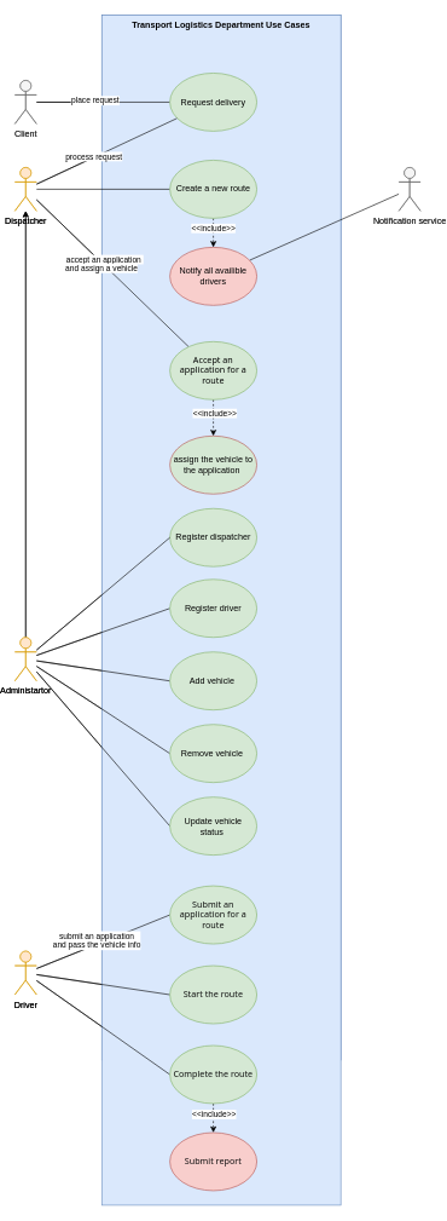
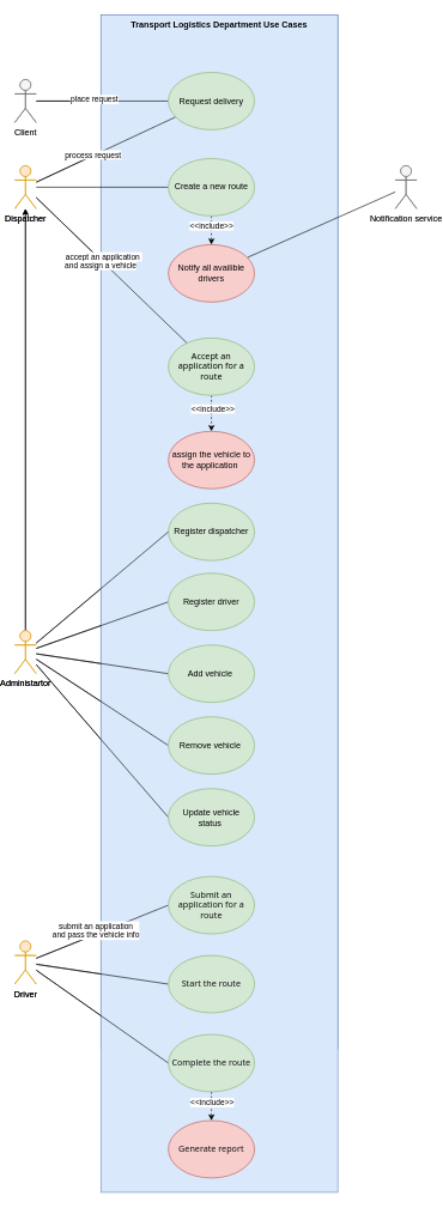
  <mxCell id="0" />
  <mxCell id="1" parent="0" />
  <mxCell id="2" value="&lt;b&gt;Transport Logistics Department Use Cases&lt;/b&gt;" style="rounded=0;whiteSpace=wrap;html=1;verticalAlign=top;fillColor=#dae8fc;strokeColor=#6c8ebf;" parent="1" vertex="1"><mxGeometry x="140" y="20" width="330" height="1440" as="geometry" /></mxCell>
  <mxCell id="3" value="Dispatcher" style="shape=umlActor;verticalLabelPosition=bottom;verticalAlign=top;html=1;outlineConnect=0;fillColor=#ffe6cc;strokeColor=#d79b00;" parent="1" vertex="1"><mxGeometry x="20" y="230" width="30" height="60" as="geometry" /></mxCell>
  <mxCell id="4" style="edgeStyle=orthogonalEdgeStyle;rounded=0;orthogonalLoop=1;jettySize=auto;html=1;entryX=0;entryY=0.5;entryDx=0;entryDy=0;endArrow=none;endFill=0;" parent="1" source="6" target="7" edge="1"><mxGeometry relative="1" as="geometry" /></mxCell>
  <mxCell id="5" value="place request" style="edgeLabel;html=1;align=center;verticalAlign=middle;resizable=0;points=[];" parent="4" vertex="1" connectable="0"><mxGeometry x="-0.131" y="3" relative="1" as="geometry"><mxPoint as="offset" /></mxGeometry></mxCell>
  <mxCell id="6" value="Client&lt;div&gt;&lt;br&gt;&lt;/div&gt;" style="shape=umlActor;verticalLabelPosition=bottom;verticalAlign=top;html=1;outlineConnect=0;fillColor=#f5f5f5;strokeColor=#666666;fontColor=#333333;" parent="1" vertex="1"><mxGeometry x="20" y="110" width="30" height="60" as="geometry" /></mxCell>
  <mxCell id="7" value="Request delivery" style="ellipse;whiteSpace=wrap;html=1;fillColor=#d5e8d4;strokeColor=#82b366;" parent="1" vertex="1"><mxGeometry x="234" y="100" width="120" height="80" as="geometry" /></mxCell>
  <mxCell id="8" style="edgeStyle=none;rounded=0;orthogonalLoop=1;jettySize=auto;html=1;entryX=0.08;entryY=0.78;entryDx=0;entryDy=0;entryPerimeter=0;endArrow=none;endFill=0;" parent="1" source="3" target="7" edge="1"><mxGeometry relative="1" as="geometry" /></mxCell>
  <mxCell id="9" value="process request" style="edgeLabel;html=1;align=center;verticalAlign=middle;resizable=0;points=[];" parent="8" vertex="1" connectable="0"><mxGeometry x="-0.19" y="2" relative="1" as="geometry"><mxPoint x="1" as="offset" /></mxGeometry></mxCell>
  <mxCell id="10" style="edgeStyle=orthogonalEdgeStyle;rounded=0;orthogonalLoop=1;jettySize=auto;html=1;dashed=1;" edge="1" parent="1" source="12" target="26"><mxGeometry relative="1" as="geometry" /></mxCell>
  <mxCell id="11" value="&amp;lt;&amp;lt;include&amp;gt;&amp;gt;" style="edgeLabel;html=1;align=center;verticalAlign=middle;resizable=0;points=[];labelBackgroundColor=none;" vertex="1" connectable="0" parent="10"><mxGeometry x="-0.27" y="-2" relative="1" as="geometry"><mxPoint as="offset" /></mxGeometry></mxCell>
  <mxCell id="12" value="Notify all availible drivers" style="ellipse;whiteSpace=wrap;html=1;fillColor=#d5e8d4;strokeColor=#82b366;" parent="1" vertex="1"><mxGeometry x="234" y="220" width="120" height="80" as="geometry" /></mxCell>
  <mxCell id="13" style="edgeStyle=none;rounded=0;orthogonalLoop=1;jettySize=auto;html=1;" parent="1" source="18" target="3" edge="1"><mxGeometry relative="1" as="geometry" /></mxCell>
  <mxCell id="14" style="edgeStyle=none;rounded=0;orthogonalLoop=1;jettySize=auto;html=1;entryX=0;entryY=0.5;entryDx=0;entryDy=0;endArrow=none;endFill=0;" parent="1" source="18" target="22" edge="1"><mxGeometry relative="1" as="geometry" /></mxCell>
  <mxCell id="15" style="edgeStyle=none;rounded=0;orthogonalLoop=1;jettySize=auto;html=1;entryX=0;entryY=0.5;entryDx=0;entryDy=0;endArrow=none;endFill=0;" parent="1" source="18" target="23" edge="1"><mxGeometry relative="1" as="geometry" /></mxCell>
  <mxCell id="16" style="edgeStyle=none;rounded=0;orthogonalLoop=1;jettySize=auto;html=1;entryX=0;entryY=0.5;entryDx=0;entryDy=0;endArrow=none;endFill=0;" parent="1" source="18" target="24" edge="1"><mxGeometry relative="1" as="geometry" /></mxCell>
  <mxCell id="17" style="edgeStyle=none;rounded=0;orthogonalLoop=1;jettySize=auto;html=1;entryX=0;entryY=0.5;entryDx=0;entryDy=0;endArrow=none;endFill=0;" parent="1" source="18" target="25" edge="1"><mxGeometry relative="1" as="geometry" /></mxCell>
  <mxCell id="18" value="Administartor" style="shape=umlActor;verticalLabelPosition=bottom;verticalAlign=top;html=1;outlineConnect=0;fillColor=#ffe6cc;strokeColor=#d79b00;" parent="1" vertex="1"><mxGeometry x="20" y="877.6" width="30" height="60" as="geometry" /></mxCell>
  <mxCell id="19" value="Notification service" style="shape=umlActor;verticalLabelPosition=bottom;verticalAlign=top;html=1;outlineConnect=0;fillColor=#f5f5f5;fontColor=#333333;strokeColor=#666666;" parent="1" vertex="1"><mxGeometry x="550" y="230" width="30" height="60" as="geometry" /></mxCell>
  <mxCell id="20" value="Register dispatcher" style="ellipse;whiteSpace=wrap;html=1;fillColor=#d5e8d4;strokeColor=#82b366;" parent="1" vertex="1"><mxGeometry x="234" y="700" width="120" height="80" as="geometry" /></mxCell>
  <mxCell id="21" style="edgeStyle=none;rounded=0;orthogonalLoop=1;jettySize=auto;html=1;endArrow=none;endFill=0;entryX=0;entryY=0.5;entryDx=0;entryDy=0;" parent="1" source="18" target="20" edge="1"><mxGeometry relative="1" as="geometry"><mxPoint x="150" y="780" as="targetPoint" /></mxGeometry></mxCell>
  <mxCell id="22" value="Register driver" style="ellipse;whiteSpace=wrap;html=1;fillColor=#d5e8d4;strokeColor=#82b366;" parent="1" vertex="1"><mxGeometry x="234" y="797.6" width="120" height="80" as="geometry" /></mxCell>
  <mxCell id="23" value="Add vehicle&amp;nbsp;" style="ellipse;whiteSpace=wrap;html=1;fillColor=#d5e8d4;strokeColor=#82b366;" parent="1" vertex="1"><mxGeometry x="234" y="897.6" width="120" height="80" as="geometry" /></mxCell>
  <mxCell id="24" value="Remove vehicle&amp;nbsp;" style="ellipse;whiteSpace=wrap;html=1;fillColor=#d5e8d4;strokeColor=#82b366;" parent="1" vertex="1"><mxGeometry x="234" y="997.6" width="120" height="80" as="geometry" /></mxCell>
  <mxCell id="25" value="Update vehicle status&amp;nbsp;" style="ellipse;whiteSpace=wrap;html=1;fillColor=#d5e8d4;strokeColor=#82b366;" parent="1" vertex="1"><mxGeometry x="234" y="1097.6" width="120" height="80" as="geometry" /></mxCell>
  <mxCell id="26" value="Create a new route" style="ellipse;whiteSpace=wrap;html=1;fillColor=#f8cecc;strokeColor=#b85450;" vertex="1" parent="1"><mxGeometry x="234" y="350" width="120" height="80" as="geometry" /></mxCell>
  <mxCell id="27" style="rounded=0;orthogonalLoop=1;jettySize=auto;html=1;entryX=0;entryY=0.5;entryDx=0;entryDy=0;endArrow=none;endFill=0;" edge="1" parent="1" source="31" target="35"><mxGeometry relative="1" as="geometry" /></mxCell>
  <mxCell id="28" value="submit an application&lt;div&gt;and pass the vehicle info&lt;br&gt;&lt;/div&gt;" style="edgeLabel;html=1;align=center;verticalAlign=bottom;resizable=0;points=[];" vertex="1" connectable="0" parent="27"><mxGeometry x="-0.003" y="1" relative="1" as="geometry"><mxPoint x="-9" y="14" as="offset" /></mxGeometry></mxCell>
  <mxCell id="29" style="rounded=0;orthogonalLoop=1;jettySize=auto;html=1;entryX=0;entryY=0.5;entryDx=0;entryDy=0;endArrow=none;endFill=0;" edge="1" parent="1" source="31" target="36"><mxGeometry relative="1" as="geometry" /></mxCell>
  <mxCell id="30" style="rounded=0;orthogonalLoop=1;jettySize=auto;html=1;entryX=0;entryY=0.5;entryDx=0;entryDy=0;endArrow=none;endFill=0;" edge="1" parent="1" source="31" target="37"><mxGeometry relative="1" as="geometry" /></mxCell>
  <mxCell id="31" value="Driver" style="shape=umlActor;verticalLabelPosition=bottom;verticalAlign=top;html=1;outlineConnect=0;fillColor=#ffe6cc;strokeColor=#d79b00;" vertex="1" parent="1"><mxGeometry x="20" y="1310" width="30" height="60" as="geometry" /></mxCell>
  <mxCell id="32" style="rounded=0;orthogonalLoop=1;jettySize=auto;html=1;endArrow=none;endFill=0;verticalAlign=bottom;" edge="1" parent="1" target="38" source="3"><mxGeometry relative="1" as="geometry"><mxPoint x="70" y="440" as="sourcePoint" /></mxGeometry></mxCell>
  <mxCell id="33" value="accept an application&amp;nbsp;" style="edgeLabel;html=1;align=center;verticalAlign=bottom;resizable=0;points=[];" vertex="1" connectable="0" parent="32"><mxGeometry x="-0.109" relative="1" as="geometry"><mxPoint as="offset" /></mxGeometry></mxCell>
  <mxCell id="34" value="&amp;nbsp; &amp;nbsp;and assign a vehicle" style="edgeLabel;html=1;align=center;verticalAlign=top;resizable=0;points=[];" vertex="1" connectable="0" parent="32"><mxGeometry x="-0.193" relative="1" as="geometry"><mxPoint as="offset" /></mxGeometry></mxCell>
  <mxCell id="35" value="&lt;span style=&quot;color: rgb(13, 13, 13); font-family: Söhne, ui-sans-serif, system-ui, -apple-system, &amp;quot;Segoe UI&amp;quot;, Roboto, Ubuntu, Cantarell, &amp;quot;Noto Sans&amp;quot;, sans-serif, &amp;quot;Helvetica Neue&amp;quot;, Arial, &amp;quot;Apple Color Emoji&amp;quot;, &amp;quot;Segoe UI Emoji&amp;quot;, &amp;quot;Segoe UI Symbol&amp;quot;, &amp;quot;Noto Color Emoji&amp;quot;; text-align: start; white-space-collapse: preserve;&quot;&gt;Submit an application for a route&lt;/span&gt;" style="ellipse;whiteSpace=wrap;html=1;fillColor=#d5e8d4;strokeColor=#82b366;labelBackgroundColor=none;" vertex="1" parent="1"><mxGeometry x="234" y="1220" width="120" height="80" as="geometry" /></mxCell>
  <mxCell id="36" value="&lt;span style=&quot;color: rgb(13, 13, 13); font-family: Söhne, ui-sans-serif, system-ui, -apple-system, &amp;quot;Segoe UI&amp;quot;, Roboto, Ubuntu, Cantarell, &amp;quot;Noto Sans&amp;quot;, sans-serif, &amp;quot;Helvetica Neue&amp;quot;, Arial, &amp;quot;Apple Color Emoji&amp;quot;, &amp;quot;Segoe UI Emoji&amp;quot;, &amp;quot;Segoe UI Symbol&amp;quot;, &amp;quot;Noto Color Emoji&amp;quot;; text-align: start; white-space-collapse: preserve;&quot;&gt;Start the route&lt;/span&gt;" style="ellipse;whiteSpace=wrap;html=1;fillColor=#d5e8d4;strokeColor=#82b366;labelBackgroundColor=none;" vertex="1" parent="1"><mxGeometry x="234" y="1330" width="120" height="80" as="geometry" /></mxCell>
  <mxCell id="37" value="&lt;span style=&quot;color: rgb(13, 13, 13); font-family: Söhne, ui-sans-serif, system-ui, -apple-system, &amp;quot;Segoe UI&amp;quot;, Roboto, Ubuntu, Cantarell, &amp;quot;Noto Sans&amp;quot;, sans-serif, &amp;quot;Helvetica Neue&amp;quot;, Arial, &amp;quot;Apple Color Emoji&amp;quot;, &amp;quot;Segoe UI Emoji&amp;quot;, &amp;quot;Segoe UI Symbol&amp;quot;, &amp;quot;Noto Color Emoji&amp;quot;; text-align: start; white-space-collapse: preserve;&quot;&gt;Complete the route&lt;/span&gt;" style="ellipse;whiteSpace=wrap;html=1;fillColor=#d5e8d4;strokeColor=#82b366;labelBackgroundColor=none;" vertex="1" parent="1"><mxGeometry x="234" y="1440" width="120" height="80" as="geometry" /></mxCell>
  <mxCell id="38" value="&lt;span style=&quot;font-family: Söhne, ui-sans-serif, system-ui, -apple-system, &amp;quot;Segoe UI&amp;quot;, Roboto, Ubuntu, Cantarell, &amp;quot;Noto Sans&amp;quot;, sans-serif, &amp;quot;Helvetica Neue&amp;quot;, Arial, &amp;quot;Apple Color Emoji&amp;quot;, &amp;quot;Segoe UI Emoji&amp;quot;, &amp;quot;Segoe UI Symbol&amp;quot;, &amp;quot;Noto Color Emoji&amp;quot;; text-align: start; white-space-collapse: preserve;&quot;&gt;Accept an application for a route&lt;/span&gt;" style="ellipse;whiteSpace=wrap;html=1;fillColor=#d5e8d4;strokeColor=#82b366;labelBackgroundColor=none;fontColor=default;" vertex="1" parent="1"><mxGeometry x="234" y="470" width="120" height="80" as="geometry" /></mxCell>
  <mxCell id="39" value="&lt;b&gt;Transport Logistics Department Use Cases&lt;/b&gt;" style="rounded=0;whiteSpace=wrap;html=1;verticalAlign=top;fillColor=#dae8fc;strokeColor=#6c8ebf;" vertex="1" parent="1"><mxGeometry x="140" y="20" width="330" height="1640" as="geometry" /></mxCell>
  <mxCell id="40" style="rounded=0;orthogonalLoop=1;jettySize=auto;html=1;entryX=0;entryY=0.5;entryDx=0;entryDy=0;endArrow=none;endFill=0;" edge="1" parent="1" source="41" target="65"><mxGeometry relative="1" as="geometry" /></mxCell>
  <mxCell id="41" value="Dispatcher" style="shape=umlActor;verticalLabelPosition=bottom;verticalAlign=top;html=1;outlineConnect=0;fillColor=#ffe6cc;strokeColor=#d79b00;" vertex="1" parent="1"><mxGeometry x="20" y="230" width="30" height="60" as="geometry" /></mxCell>
  <mxCell id="42" style="edgeStyle=orthogonalEdgeStyle;rounded=0;orthogonalLoop=1;jettySize=auto;html=1;entryX=0;entryY=0.5;entryDx=0;entryDy=0;endArrow=none;endFill=0;" edge="1" parent="1" source="44" target="45"><mxGeometry relative="1" as="geometry" /></mxCell>
  <mxCell id="43" value="place request" style="edgeLabel;html=1;align=center;verticalAlign=middle;resizable=0;points=[];" vertex="1" connectable="0" parent="42"><mxGeometry x="-0.131" y="3" relative="1" as="geometry"><mxPoint as="offset" /></mxGeometry></mxCell>
  <mxCell id="44" value="Client&lt;div&gt;&lt;br&gt;&lt;/div&gt;" style="shape=umlActor;verticalLabelPosition=bottom;verticalAlign=top;html=1;outlineConnect=0;fillColor=#f5f5f5;strokeColor=#666666;fontColor=#333333;" vertex="1" parent="1"><mxGeometry x="20" y="110" width="30" height="60" as="geometry" /></mxCell>
  <mxCell id="45" value="Request delivery" style="ellipse;whiteSpace=wrap;html=1;fillColor=#d5e8d4;strokeColor=#82b366;" vertex="1" parent="1"><mxGeometry x="234" y="100" width="120" height="80" as="geometry" /></mxCell>
  <mxCell id="46" style="edgeStyle=none;rounded=0;orthogonalLoop=1;jettySize=auto;html=1;entryX=0.08;entryY=0.78;entryDx=0;entryDy=0;entryPerimeter=0;endArrow=none;endFill=0;" edge="1" parent="1" source="41" target="45"><mxGeometry relative="1" as="geometry" /></mxCell>
  <mxCell id="47" value="process request" style="edgeLabel;html=1;align=center;verticalAlign=middle;resizable=0;points=[];" vertex="1" connectable="0" parent="46"><mxGeometry x="-0.19" y="2" relative="1" as="geometry"><mxPoint x="1" as="offset" /></mxGeometry></mxCell>
  <mxCell id="48" style="edgeStyle=none;rounded=0;orthogonalLoop=1;jettySize=auto;html=1;endArrow=none;endFill=0;" edge="1" parent="1" source="49" target="56"><mxGeometry relative="1" as="geometry" /></mxCell>
  <mxCell id="49" value="Notify all availible drivers" style="ellipse;whiteSpace=wrap;html=1;fillColor=#f8cecc;strokeColor=#b85450;" vertex="1" parent="1"><mxGeometry x="234" y="340" width="120" height="80" as="geometry" /></mxCell>
  <mxCell id="50" style="edgeStyle=none;rounded=0;orthogonalLoop=1;jettySize=auto;html=1;" edge="1" parent="1" source="55" target="41"><mxGeometry relative="1" as="geometry" /></mxCell>
  <mxCell id="51" style="edgeStyle=none;rounded=0;orthogonalLoop=1;jettySize=auto;html=1;entryX=0;entryY=0.5;entryDx=0;entryDy=0;endArrow=none;endFill=0;" edge="1" parent="1" source="55" target="59"><mxGeometry relative="1" as="geometry" /></mxCell>
  <mxCell id="52" style="edgeStyle=none;rounded=0;orthogonalLoop=1;jettySize=auto;html=1;entryX=0;entryY=0.5;entryDx=0;entryDy=0;endArrow=none;endFill=0;" edge="1" parent="1" source="55" target="60"><mxGeometry relative="1" as="geometry" /></mxCell>
  <mxCell id="53" style="edgeStyle=none;rounded=0;orthogonalLoop=1;jettySize=auto;html=1;entryX=0;entryY=0.5;entryDx=0;entryDy=0;endArrow=none;endFill=0;" edge="1" parent="1" source="55" target="61"><mxGeometry relative="1" as="geometry" /></mxCell>
  <mxCell id="54" style="edgeStyle=none;rounded=0;orthogonalLoop=1;jettySize=auto;html=1;entryX=0;entryY=0.5;entryDx=0;entryDy=0;endArrow=none;endFill=0;" edge="1" parent="1" source="55" target="62"><mxGeometry relative="1" as="geometry" /></mxCell>
  <mxCell id="55" value="Administartor" style="shape=umlActor;verticalLabelPosition=bottom;verticalAlign=top;html=1;outlineConnect=0;fillColor=#ffe6cc;strokeColor=#d79b00;" vertex="1" parent="1"><mxGeometry x="20" y="877.6" width="30" height="60" as="geometry" /></mxCell>
  <mxCell id="56" value="Notification service" style="shape=umlActor;verticalLabelPosition=bottom;verticalAlign=top;html=1;outlineConnect=0;fillColor=#f5f5f5;fontColor=#333333;strokeColor=#666666;" vertex="1" parent="1"><mxGeometry x="550" y="230" width="30" height="60" as="geometry" /></mxCell>
  <mxCell id="57" value="Register dispatcher" style="ellipse;whiteSpace=wrap;html=1;fillColor=#d5e8d4;strokeColor=#82b366;" vertex="1" parent="1"><mxGeometry x="234" y="700" width="120" height="80" as="geometry" /></mxCell>
  <mxCell id="58" style="edgeStyle=none;rounded=0;orthogonalLoop=1;jettySize=auto;html=1;endArrow=none;endFill=0;entryX=0;entryY=0.5;entryDx=0;entryDy=0;" edge="1" parent="1" source="55" target="57"><mxGeometry relative="1" as="geometry"><mxPoint x="150" y="780" as="targetPoint" /></mxGeometry></mxCell>
  <mxCell id="59" value="Register driver" style="ellipse;whiteSpace=wrap;html=1;fillColor=#d5e8d4;strokeColor=#82b366;" vertex="1" parent="1"><mxGeometry x="234" y="797.6" width="120" height="80" as="geometry" /></mxCell>
  <mxCell id="60" value="Add vehicle&amp;nbsp;" style="ellipse;whiteSpace=wrap;html=1;fillColor=#d5e8d4;strokeColor=#82b366;" vertex="1" parent="1"><mxGeometry x="234" y="897.6" width="120" height="80" as="geometry" /></mxCell>
  <mxCell id="61" value="Remove vehicle&amp;nbsp;" style="ellipse;whiteSpace=wrap;html=1;fillColor=#d5e8d4;strokeColor=#82b366;" vertex="1" parent="1"><mxGeometry x="234" y="997.6" width="120" height="80" as="geometry" /></mxCell>
  <mxCell id="62" value="Update vehicle status&amp;nbsp;" style="ellipse;whiteSpace=wrap;html=1;fillColor=#d5e8d4;strokeColor=#82b366;" vertex="1" parent="1"><mxGeometry x="234" y="1097.6" width="120" height="80" as="geometry" /></mxCell>
  <mxCell id="63" style="edgeStyle=orthogonalEdgeStyle;rounded=0;orthogonalLoop=1;jettySize=auto;html=1;entryX=0.5;entryY=0;entryDx=0;entryDy=0;dashed=1;" edge="1" parent="1" source="65" target="49"><mxGeometry relative="1" as="geometry" /></mxCell>
  <mxCell id="64" value="&amp;lt;&amp;lt;include&amp;gt;&amp;gt;" style="edgeLabel;html=1;align=center;verticalAlign=middle;resizable=0;points=[];" vertex="1" connectable="0" parent="63"><mxGeometry x="-0.374" y="-1" relative="1" as="geometry"><mxPoint as="offset" /></mxGeometry></mxCell>
  <mxCell id="65" value="Create a new route" style="ellipse;whiteSpace=wrap;html=1;fillColor=#d5e8d4;strokeColor=#82b366;" vertex="1" parent="1"><mxGeometry x="234" y="220" width="120" height="80" as="geometry" /></mxCell>
  <mxCell id="66" style="rounded=0;orthogonalLoop=1;jettySize=auto;html=1;entryX=0;entryY=0.5;entryDx=0;entryDy=0;endArrow=none;endFill=0;" edge="1" parent="1" source="70" target="74"><mxGeometry relative="1" as="geometry" /></mxCell>
  <mxCell id="67" value="submit an application&lt;div&gt;and pass the vehicle info&lt;br&gt;&lt;/div&gt;" style="edgeLabel;html=1;align=center;verticalAlign=bottom;resizable=0;points=[];" vertex="1" connectable="0" parent="66"><mxGeometry x="-0.003" y="1" relative="1" as="geometry"><mxPoint x="-9" y="14" as="offset" /></mxGeometry></mxCell>
  <mxCell id="68" style="rounded=0;orthogonalLoop=1;jettySize=auto;html=1;entryX=0;entryY=0.5;entryDx=0;entryDy=0;endArrow=none;endFill=0;" edge="1" parent="1" source="70" target="75"><mxGeometry relative="1" as="geometry" /></mxCell>
  <mxCell id="69" style="rounded=0;orthogonalLoop=1;jettySize=auto;html=1;entryX=0;entryY=0.5;entryDx=0;entryDy=0;endArrow=none;endFill=0;" edge="1" parent="1" source="70" target="78"><mxGeometry relative="1" as="geometry" /></mxCell>
  <mxCell id="70" value="Driver" style="shape=umlActor;verticalLabelPosition=bottom;verticalAlign=top;html=1;outlineConnect=0;fillColor=#ffe6cc;strokeColor=#d79b00;" vertex="1" parent="1"><mxGeometry x="20" y="1310" width="30" height="60" as="geometry" /></mxCell>
  <mxCell id="71" style="rounded=0;orthogonalLoop=1;jettySize=auto;html=1;endArrow=none;endFill=0;verticalAlign=bottom;" edge="1" parent="1" source="41" target="81"><mxGeometry relative="1" as="geometry"><mxPoint x="70" y="440" as="sourcePoint" /></mxGeometry></mxCell>
  <mxCell id="72" value="accept an application&amp;nbsp;" style="edgeLabel;html=1;align=center;verticalAlign=bottom;resizable=0;points=[];" vertex="1" connectable="0" parent="71"><mxGeometry x="-0.109" relative="1" as="geometry"><mxPoint as="offset" /></mxGeometry></mxCell>
  <mxCell id="73" value="&amp;nbsp; &amp;nbsp;and assign a vehicle" style="edgeLabel;html=1;align=center;verticalAlign=top;resizable=0;points=[];" vertex="1" connectable="0" parent="71"><mxGeometry x="-0.193" relative="1" as="geometry"><mxPoint as="offset" /></mxGeometry></mxCell>
  <mxCell id="74" value="&lt;span style=&quot;color: rgb(13, 13, 13); font-family: Söhne, ui-sans-serif, system-ui, -apple-system, &amp;quot;Segoe UI&amp;quot;, Roboto, Ubuntu, Cantarell, &amp;quot;Noto Sans&amp;quot;, sans-serif, &amp;quot;Helvetica Neue&amp;quot;, Arial, &amp;quot;Apple Color Emoji&amp;quot;, &amp;quot;Segoe UI Emoji&amp;quot;, &amp;quot;Segoe UI Symbol&amp;quot;, &amp;quot;Noto Color Emoji&amp;quot;; text-align: start; white-space-collapse: preserve;&quot;&gt;Submit an application for a route&lt;/span&gt;" style="ellipse;whiteSpace=wrap;html=1;fillColor=#d5e8d4;strokeColor=#82b366;labelBackgroundColor=none;" vertex="1" parent="1"><mxGeometry x="234" y="1220" width="120" height="80" as="geometry" /></mxCell>
  <mxCell id="75" value="&lt;span style=&quot;color: rgb(13, 13, 13); font-family: Söhne, ui-sans-serif, system-ui, -apple-system, &amp;quot;Segoe UI&amp;quot;, Roboto, Ubuntu, Cantarell, &amp;quot;Noto Sans&amp;quot;, sans-serif, &amp;quot;Helvetica Neue&amp;quot;, Arial, &amp;quot;Apple Color Emoji&amp;quot;, &amp;quot;Segoe UI Emoji&amp;quot;, &amp;quot;Segoe UI Symbol&amp;quot;, &amp;quot;Noto Color Emoji&amp;quot;; text-align: start; white-space-collapse: preserve;&quot;&gt;Start the route&lt;/span&gt;" style="ellipse;whiteSpace=wrap;html=1;fillColor=#d5e8d4;strokeColor=#82b366;labelBackgroundColor=none;" vertex="1" parent="1"><mxGeometry x="234" y="1330" width="120" height="80" as="geometry" /></mxCell>
  <mxCell id="76" style="edgeStyle=orthogonalEdgeStyle;rounded=0;orthogonalLoop=1;jettySize=auto;html=1;entryX=0.5;entryY=0;entryDx=0;entryDy=0;dashed=1;" edge="1" parent="1" source="78" target="82"><mxGeometry relative="1" as="geometry" /></mxCell>
  <mxCell id="77" value="&amp;lt;&amp;lt;include&amp;gt;&amp;gt;" style="edgeLabel;html=1;align=center;verticalAlign=middle;resizable=0;points=[];" vertex="1" connectable="0" parent="76"><mxGeometry x="-0.321" relative="1" as="geometry"><mxPoint as="offset" /></mxGeometry></mxCell>
  <mxCell id="78" value="&lt;span style=&quot;color: rgb(13, 13, 13); font-family: Söhne, ui-sans-serif, system-ui, -apple-system, &amp;quot;Segoe UI&amp;quot;, Roboto, Ubuntu, Cantarell, &amp;quot;Noto Sans&amp;quot;, sans-serif, &amp;quot;Helvetica Neue&amp;quot;, Arial, &amp;quot;Apple Color Emoji&amp;quot;, &amp;quot;Segoe UI Emoji&amp;quot;, &amp;quot;Segoe UI Symbol&amp;quot;, &amp;quot;Noto Color Emoji&amp;quot;; text-align: start; white-space-collapse: preserve;&quot;&gt;Complete the route&lt;/span&gt;" style="ellipse;whiteSpace=wrap;html=1;fillColor=#d5e8d4;strokeColor=#82b366;labelBackgroundColor=none;" vertex="1" parent="1"><mxGeometry x="234" y="1440" width="120" height="80" as="geometry" /></mxCell>
  <mxCell id="79" style="rounded=0;orthogonalLoop=1;jettySize=auto;html=1;endArrow=classic;endFill=1;dashed=1;" edge="1" parent="1" source="81" target="83"><mxGeometry relative="1" as="geometry" /></mxCell>
  <mxCell id="80" value="&amp;lt;&amp;lt;include&amp;gt;&amp;gt;" style="edgeLabel;html=1;align=center;verticalAlign=middle;resizable=0;points=[];" vertex="1" connectable="0" parent="79"><mxGeometry x="-0.261" y="1" relative="1" as="geometry"><mxPoint as="offset" /></mxGeometry></mxCell>
  <mxCell id="81" value="&lt;span style=&quot;font-family: Söhne, ui-sans-serif, system-ui, -apple-system, &amp;quot;Segoe UI&amp;quot;, Roboto, Ubuntu, Cantarell, &amp;quot;Noto Sans&amp;quot;, sans-serif, &amp;quot;Helvetica Neue&amp;quot;, Arial, &amp;quot;Apple Color Emoji&amp;quot;, &amp;quot;Segoe UI Emoji&amp;quot;, &amp;quot;Segoe UI Symbol&amp;quot;, &amp;quot;Noto Color Emoji&amp;quot;; text-align: start; white-space-collapse: preserve;&quot;&gt;Accept an application for a route&lt;/span&gt;" style="ellipse;whiteSpace=wrap;html=1;fillColor=#d5e8d4;strokeColor=#82b366;labelBackgroundColor=none;fontColor=default;" vertex="1" parent="1"><mxGeometry x="234" y="470" width="120" height="80" as="geometry" /></mxCell>
- <mxCell id="82" value="&lt;span style=&quot;color: rgb(13, 13, 13); font-family: Söhne, ui-sans-serif, system-ui, -apple-system, &amp;quot;Segoe UI&amp;quot;, Roboto, Ubuntu, Cantarell, &amp;quot;Noto Sans&amp;quot;, sans-serif, &amp;quot;Helvetica Neue&amp;quot;, Arial, &amp;quot;Apple Color Emoji&amp;quot;, &amp;quot;Segoe UI Emoji&amp;quot;, &amp;quot;Segoe UI Symbol&amp;quot;, &amp;quot;Noto Color Emoji&amp;quot;; text-align: start; white-space-collapse: preserve;&quot;&gt;Submit report&lt;/span&gt;" style="ellipse;whiteSpace=wrap;html=1;fillColor=#f8cecc;strokeColor=#b85450;labelBackgroundColor=none;" vertex="1" parent="1"><mxGeometry x="234" y="1560" width="120" height="80" as="geometry" /></mxCell>
- <mxCell id="83" value="assign the vehicle to the application&amp;nbsp;" style="ellipse;whiteSpace=wrap;html=1;fillColor=#d5e8d4;strokeColor=#b85450;" vertex="1" parent="1"><mxGeometry x="234" y="600" width="120" height="80" as="geometry" /></mxCell>
+ <mxCell id="82" value="&lt;span style=&quot;color: rgb(13, 13, 13); font-family: Söhne, ui-sans-serif, system-ui, -apple-system, &amp;quot;Segoe UI&amp;quot;, Roboto, Ubuntu, Cantarell, &amp;quot;Noto Sans&amp;quot;, sans-serif, &amp;quot;Helvetica Neue&amp;quot;, Arial, &amp;quot;Apple Color Emoji&amp;quot;, &amp;quot;Segoe UI Emoji&amp;quot;, &amp;quot;Segoe UI Symbol&amp;quot;, &amp;quot;Noto Color Emoji&amp;quot;; text-align: start; white-space-collapse: preserve;&quot;&gt;Generate report&lt;/span&gt;" style="ellipse;whiteSpace=wrap;html=1;fillColor=#f8cecc;strokeColor=#b85450;labelBackgroundColor=none;" vertex="1" parent="1"><mxGeometry x="234" y="1560" width="120" height="80" as="geometry" /></mxCell>
+ <mxCell id="83" value="assign the vehicle to the application&amp;nbsp;" style="ellipse;whiteSpace=wrap;html=1;fillColor=#f8cecc;strokeColor=#b85450;" vertex="1" parent="1"><mxGeometry x="234" y="600" width="120" height="80" as="geometry" /></mxCell>
